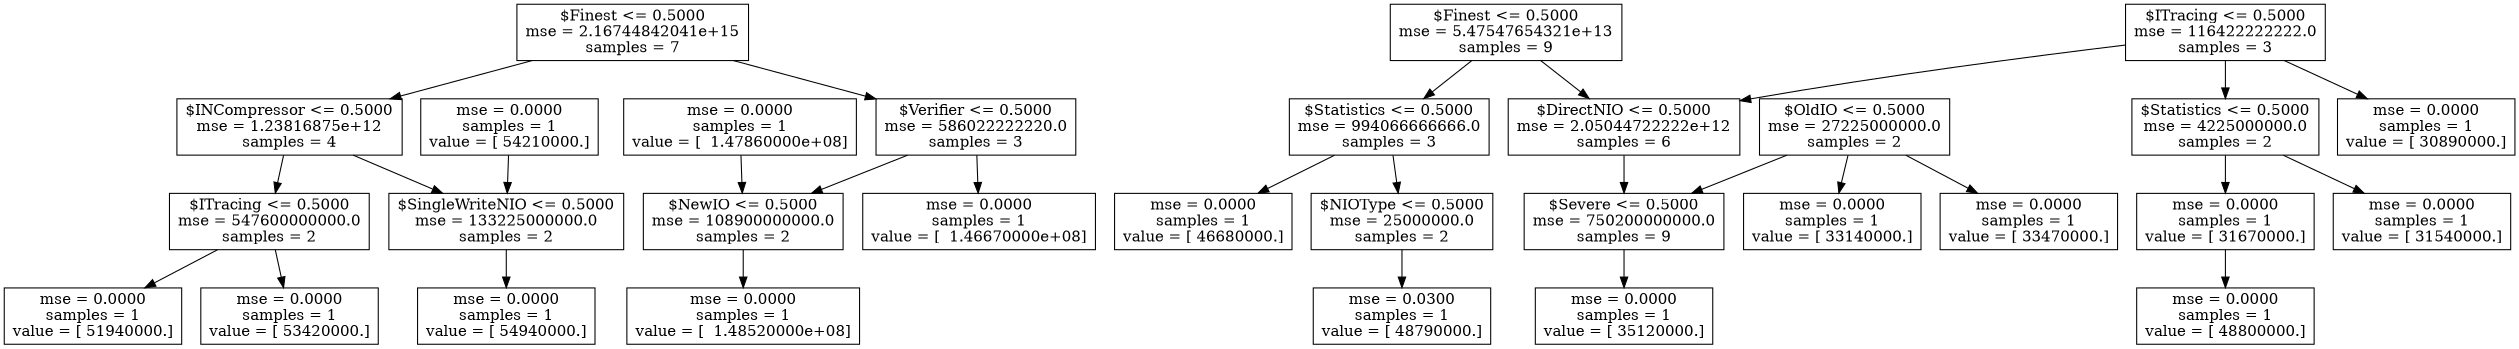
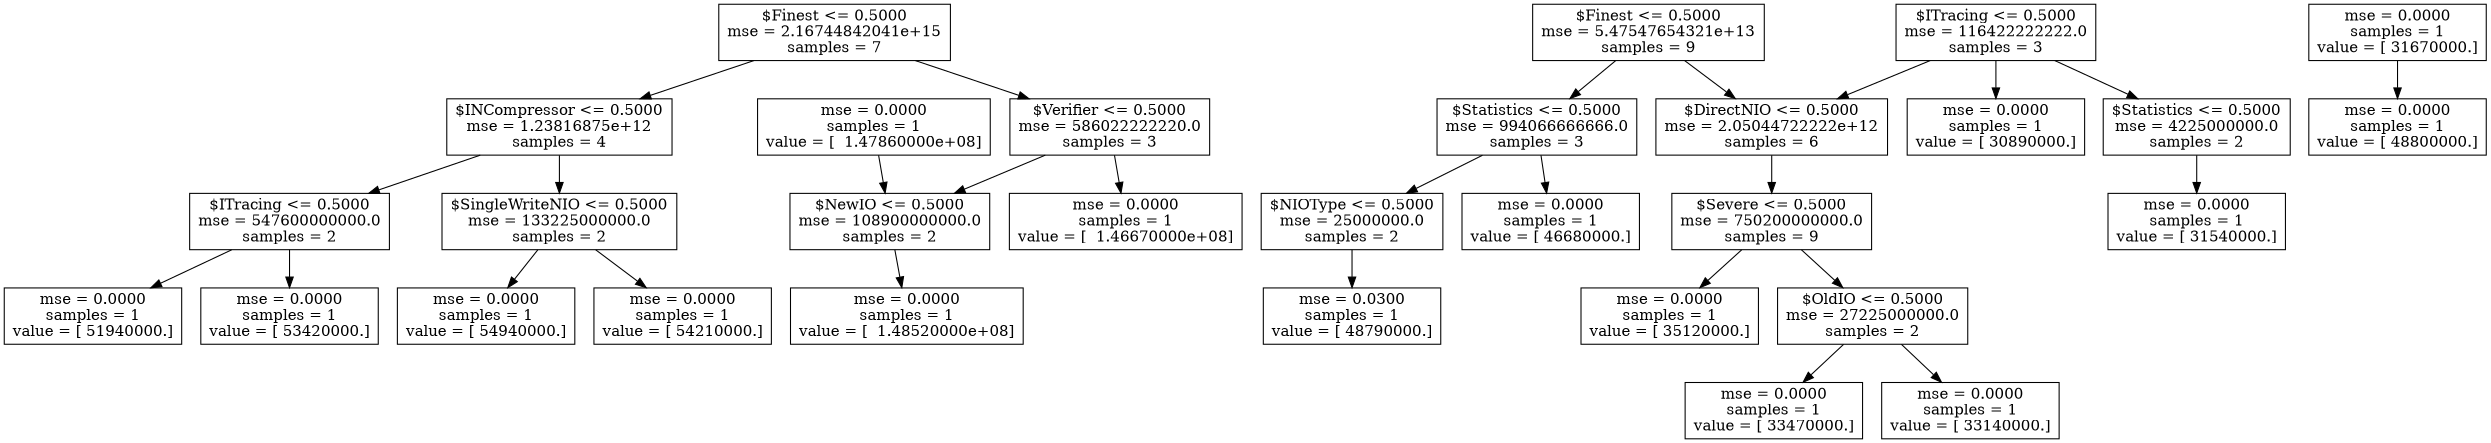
  digraph {
    node [shape=box]
    n1 [label="$Finest <= 0.5000\nmse = 2.16744842041e+15\nsamples = 7"]
    n2 [label="$INCompressor <= 0.5000\nmse = 1.23816875e+12\nsamples = 4"]
    n3 [label="$Verifier <= 0.5000\nmse = 586022222220.0\nsamples = 3"]
    n4 [label="$Finest <= 0.5000\nmse = 5.47547654321e+13\nsamples = 9"]
    n5 [label="$DirectNIO <= 0.5000\nmse = 2.05044722222e+12\nsamples = 6"]
    n6 [label="$Statistics <= 0.5000\nmse = 994066666666.0\nsamples = 3"]
    n7 [label="$ITracing <= 0.5000\nmse = 547600000000.0\nsamples = 2"]
    n8 [label="$SingleWriteNIO <= 0.5000\nmse = 133225000000.0\nsamples = 2"]
    n9 [label="$NewIO <= 0.5000\nmse = 108900000000.0\nsamples = 2"]
    n10 [label="mse = 0.0000\nsamples = 1\nvalue = [  1.46670000e+08]"]
    n11 [label="mse = 0.0000\nsamples = 1\nvalue = [ 51940000.]"]
    n12 [label="mse = 0.0000\nsamples = 1\nvalue = [ 53420000.]"]
    n13 [label="mse = 0.0000\nsamples = 1\nvalue = [ 54940000.]"]
    n14 [label="mse = 0.0000\nsamples = 1\nvalue = [ 54210000.]"]
    n15 [label="mse = 0.0000\nsamples = 1\nvalue = [  1.48520000e+08]"]
    n16 [label="mse = 0.0000\nsamples = 1\nvalue = [  1.47860000e+08]"]
    n17 [label="$Severe <= 0.5000\nmse = 750200000000.0\nsamples = 9"]
    n18 [label="mse = 0.0000\nsamples = 1\nvalue = [ 46680000.]"]
    n19 [label="$NIOType <= 0.5000\nmse = 25000000.0\nsamples = 2"]
    n20 [label="$OldIO <= 0.5000\nmse = 27225000000.0\nsamples = 2"]
    n21 [label="mse = 0.0000\nsamples = 1\nvalue = [ 35120000.]"]
    n22 [label="$ITracing <= 0.5000\nmse = 116422222222.0\nsamples = 3"]
    n23 [label="mse = 0.0000\nsamples = 1\nvalue = [ 30890000.]"]
    n24 [label="$Statistics <= 0.5000\nmse = 4225000000.0\nsamples = 2"]
    n25 [label="mse = 0.0000\nsamples = 1\nvalue = [ 33470000.]"]
    n26 [label="mse = 0.0000\nsamples = 1\nvalue = [ 33140000.]"]
    n27 [label="mse = 0.0000\nsamples = 1\nvalue = [ 31540000.]"]
    n28 [label="mse = 0.0000\nsamples = 1\nvalue = [ 31670000.]"]
    n29 [label="mse = 0.0000\nsamples = 1\nvalue = [ 48800000.]"]
    n30 [label="mse = 0.0300\nsamples = 1\nvalue = [ 48790000.]"]
    n1 -> n2
    n1 -> n3
    n2 -> n7
    n2 -> n8
    n3 -> n9
    n3 -> n10
    n4 -> n5
    n4 -> n6
    n5 -> n17
    n6 -> n18
    n6 -> n19
    n7 -> n11
    n7 -> n12
    n8 -> n13
-   n14 -> n8
+   n8 -> n14
    n9 -> n15
    n16 -> n9
-   n20 -> n17
+   n17 -> n20
    n17 -> n21
    n19 -> n30
    n20 -> n25
    n20 -> n26
    n22 -> n5
    n22 -> n23
    n22 -> n24
    n24 -> n27
-   n24 -> n28
    n28 -> n29
  }
